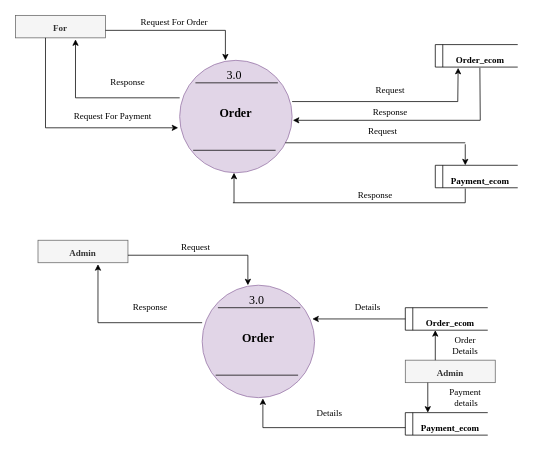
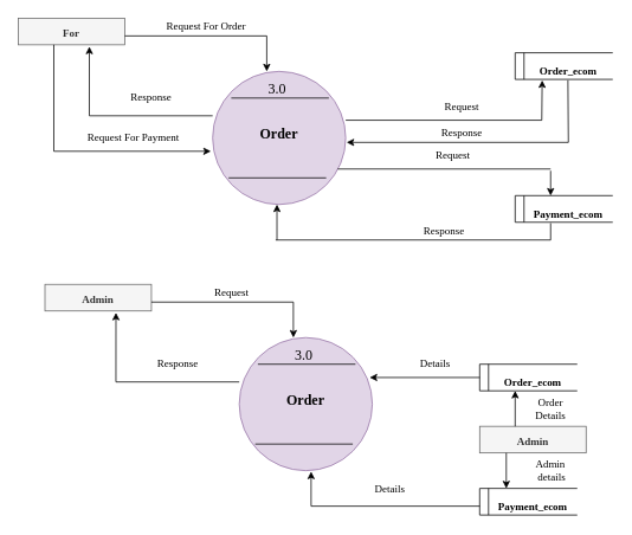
  <mxCell id="0" />
  <mxCell id="1" parent="0" />
  <mxCell id="2" value="" style="ellipse;whiteSpace=wrap;html=1;aspect=fixed;fontSize=16;fillColor=#e1d5e7;strokeColor=#9673a6;" parent="1" vertex="1"><mxGeometry x="239" y="80" width="150" height="150" as="geometry" /></mxCell>
  <mxCell id="3" value="" style="endArrow=none;html=1;fontSize=16;" parent="1" edge="1"><mxGeometry width="50" height="50" relative="1" as="geometry"><mxPoint x="260" y="110" as="sourcePoint" /><mxPoint x="370" y="110" as="targetPoint" /></mxGeometry></mxCell>
  <mxCell id="4" value="" style="endArrow=none;html=1;fontSize=16;" parent="1" edge="1"><mxGeometry width="50" height="50" relative="1" as="geometry"><mxPoint x="257" y="200" as="sourcePoint" /><mxPoint x="367" y="200" as="targetPoint" /></mxGeometry></mxCell>
  <mxCell id="5" value="&lt;font face=&quot;Lucida Console&quot;&gt;3.0&lt;/font&gt;" style="text;html=1;strokeColor=none;fillColor=none;align=center;verticalAlign=middle;whiteSpace=wrap;rounded=0;fontSize=16;" parent="1" vertex="1"><mxGeometry x="292" y="90" width="40" height="20" as="geometry" /></mxCell>
  <mxCell id="6" value="&lt;font face=&quot;Lucida Console&quot;&gt;&lt;b&gt;Order&lt;/b&gt;&lt;/font&gt;" style="text;html=1;strokeColor=none;fillColor=none;align=center;verticalAlign=middle;whiteSpace=wrap;rounded=0;fontSize=16;" parent="1" vertex="1"><mxGeometry x="259" y="140" width="110" height="20" as="geometry" /></mxCell>
  <mxCell id="7" value="&lt;b&gt;&lt;font style=&quot;font-size: 12px&quot;&gt;For&lt;/font&gt;&lt;/b&gt;" style="rounded=0;whiteSpace=wrap;html=1;fontFamily=Lucida Console;fontSize=16;fillColor=#f5f5f5;strokeColor=#666666;fontColor=#333333;" parent="1" vertex="1"><mxGeometry x="20" y="20" width="120" height="30" as="geometry" /></mxCell>
  <mxCell id="8" value="" style="endArrow=none;html=1;fontFamily=Lucida Console;fontSize=16;" parent="1" edge="1"><mxGeometry width="50" height="50" relative="1" as="geometry"><mxPoint x="140" y="40" as="sourcePoint" /><mxPoint x="300" y="40" as="targetPoint" /></mxGeometry></mxCell>
  <mxCell id="9" value="" style="endArrow=classic;html=1;fontFamily=Lucida Console;fontSize=16;" parent="1" edge="1"><mxGeometry width="50" height="50" relative="1" as="geometry"><mxPoint x="300" y="40" as="sourcePoint" /><mxPoint x="300" y="80" as="targetPoint" /></mxGeometry></mxCell>
  <mxCell id="10" value="" style="endArrow=none;html=1;fontFamily=Lucida Console;fontSize=16;" parent="1" edge="1"><mxGeometry width="50" height="50" relative="1" as="geometry"><mxPoint x="100" y="130" as="sourcePoint" /><mxPoint x="239" y="130" as="targetPoint" /></mxGeometry></mxCell>
  <mxCell id="11" value="" style="endArrow=classic;html=1;fontFamily=Lucida Console;fontSize=16;entryX=0.667;entryY=1.067;entryDx=0;entryDy=0;entryPerimeter=0;" parent="1" target="7" edge="1"><mxGeometry width="50" height="50" relative="1" as="geometry"><mxPoint x="100" y="130" as="sourcePoint" /><mxPoint x="150" y="80" as="targetPoint" /></mxGeometry></mxCell>
  <mxCell id="12" value="" style="endArrow=classic;html=1;fontFamily=Lucida Console;fontSize=16;entryX=-0.013;entryY=0.6;entryDx=0;entryDy=0;entryPerimeter=0;" parent="1" target="2" edge="1"><mxGeometry width="50" height="50" relative="1" as="geometry"><mxPoint x="60" y="170" as="sourcePoint" /><mxPoint x="110" y="125" as="targetPoint" /></mxGeometry></mxCell>
  <mxCell id="13" value="" style="endArrow=none;html=1;fontFamily=Lucida Console;fontSize=16;" parent="1" edge="1"><mxGeometry width="50" height="50" relative="1" as="geometry"><mxPoint x="60" y="170" as="sourcePoint" /><mxPoint x="60" y="50" as="targetPoint" /></mxGeometry></mxCell>
  <mxCell id="14" value="Request For Order" style="text;html=1;strokeColor=none;fillColor=none;align=center;verticalAlign=middle;whiteSpace=wrap;rounded=0;fontFamily=Lucida Console;fontSize=12;" parent="1" vertex="1"><mxGeometry x="132" y="20" width="200" height="20" as="geometry" /></mxCell>
  <mxCell id="15" value="Response" style="text;html=1;strokeColor=none;fillColor=none;align=center;verticalAlign=middle;whiteSpace=wrap;rounded=0;fontFamily=Lucida Console;fontSize=12;" parent="1" vertex="1"><mxGeometry x="150" y="100" width="40" height="20" as="geometry" /></mxCell>
  <mxCell id="16" value="Request For Payment" style="text;html=1;strokeColor=none;fillColor=none;align=center;verticalAlign=middle;whiteSpace=wrap;rounded=0;fontFamily=Lucida Console;fontSize=12;" parent="1" vertex="1"><mxGeometry x="50" y="145" width="200" height="20" as="geometry" /></mxCell>
  <mxCell id="17" value="" style="endArrow=none;html=1;fontFamily=Lucida Console;fontSize=12;" parent="1" edge="1"><mxGeometry width="50" height="50" relative="1" as="geometry"><mxPoint x="580" y="59" as="sourcePoint" /><mxPoint x="690" y="59" as="targetPoint" /></mxGeometry></mxCell>
  <mxCell id="18" value="" style="endArrow=none;html=1;fontFamily=Lucida Console;fontSize=12;" parent="1" edge="1"><mxGeometry width="50" height="50" relative="1" as="geometry"><mxPoint x="580" y="89" as="sourcePoint" /><mxPoint x="690" y="89" as="targetPoint" /></mxGeometry></mxCell>
  <mxCell id="19" value="" style="endArrow=none;html=1;fontFamily=Lucida Console;fontSize=12;" parent="1" edge="1"><mxGeometry width="50" height="50" relative="1" as="geometry"><mxPoint x="580" y="89" as="sourcePoint" /><mxPoint x="580" y="59" as="targetPoint" /></mxGeometry></mxCell>
  <mxCell id="20" value="" style="endArrow=none;html=1;fontFamily=Lucida Console;fontSize=12;" parent="1" edge="1"><mxGeometry width="50" height="50" relative="1" as="geometry"><mxPoint x="590" y="89" as="sourcePoint" /><mxPoint x="590" y="59" as="targetPoint" /></mxGeometry></mxCell>
  <mxCell id="21" value="&lt;b&gt;Order_ecom&lt;/b&gt;" style="text;html=1;strokeColor=none;fillColor=none;align=center;verticalAlign=middle;whiteSpace=wrap;rounded=0;fontFamily=Lucida Console;fontSize=12;" parent="1" vertex="1"><mxGeometry x="590" y="70" width="100" height="20" as="geometry" /></mxCell>
  <mxCell id="22" value="" style="endArrow=none;html=1;fontFamily=Lucida Console;fontSize=12;" parent="1" edge="1"><mxGeometry width="50" height="50" relative="1" as="geometry"><mxPoint x="580" y="220" as="sourcePoint" /><mxPoint x="690" y="220" as="targetPoint" /></mxGeometry></mxCell>
  <mxCell id="23" value="" style="endArrow=none;html=1;fontFamily=Lucida Console;fontSize=12;" parent="1" edge="1"><mxGeometry width="50" height="50" relative="1" as="geometry"><mxPoint x="580" y="250" as="sourcePoint" /><mxPoint x="690" y="250" as="targetPoint" /></mxGeometry></mxCell>
  <mxCell id="24" value="" style="endArrow=none;html=1;fontFamily=Lucida Console;fontSize=12;" parent="1" edge="1"><mxGeometry width="50" height="50" relative="1" as="geometry"><mxPoint x="580" y="250" as="sourcePoint" /><mxPoint x="580" y="220" as="targetPoint" /></mxGeometry></mxCell>
  <mxCell id="25" value="" style="endArrow=none;html=1;fontFamily=Lucida Console;fontSize=12;" parent="1" edge="1"><mxGeometry width="50" height="50" relative="1" as="geometry"><mxPoint x="590" y="250" as="sourcePoint" /><mxPoint x="590" y="220" as="targetPoint" /></mxGeometry></mxCell>
  <mxCell id="26" value="&lt;b&gt;Payment_ecom&lt;/b&gt;" style="text;html=1;strokeColor=none;fillColor=none;align=center;verticalAlign=middle;whiteSpace=wrap;rounded=0;fontFamily=Lucida Console;fontSize=12;" parent="1" vertex="1"><mxGeometry x="590" y="231" width="100" height="20" as="geometry" /></mxCell>
  <mxCell id="27" value="" style="endArrow=none;html=1;fontFamily=Lucida Console;fontSize=12;" parent="1" edge="1"><mxGeometry width="50" height="50" relative="1" as="geometry"><mxPoint x="389" y="135" as="sourcePoint" /><mxPoint x="610" y="135" as="targetPoint" /></mxGeometry></mxCell>
  <mxCell id="28" value="" style="endArrow=classic;html=1;fontFamily=Lucida Console;fontSize=12;" parent="1" edge="1"><mxGeometry width="50" height="50" relative="1" as="geometry"><mxPoint x="610" y="135" as="sourcePoint" /><mxPoint x="610.5" y="90" as="targetPoint" /></mxGeometry></mxCell>
  <mxCell id="29" value="" style="endArrow=none;html=1;fontFamily=Lucida Console;fontSize=12;" parent="1" edge="1"><mxGeometry width="50" height="50" relative="1" as="geometry"><mxPoint x="640" y="160" as="sourcePoint" /><mxPoint x="639.5" y="90" as="targetPoint" /></mxGeometry></mxCell>
  <mxCell id="30" value="" style="endArrow=classic;html=1;fontFamily=Lucida Console;fontSize=12;" parent="1" edge="1"><mxGeometry width="50" height="50" relative="1" as="geometry"><mxPoint x="640" y="160" as="sourcePoint" /><mxPoint x="390" y="160" as="targetPoint" /></mxGeometry></mxCell>
  <mxCell id="31" value="Request" style="text;html=1;strokeColor=none;fillColor=none;align=center;verticalAlign=middle;whiteSpace=wrap;rounded=0;fontFamily=Lucida Console;fontSize=12;" parent="1" vertex="1"><mxGeometry x="500" y="110" width="40" height="20" as="geometry" /></mxCell>
  <mxCell id="32" value="Response" style="text;html=1;strokeColor=none;fillColor=none;align=center;verticalAlign=middle;whiteSpace=wrap;rounded=0;fontFamily=Lucida Console;fontSize=12;" parent="1" vertex="1"><mxGeometry x="500" y="140" width="40" height="20" as="geometry" /></mxCell>
  <mxCell id="33" value="" style="endArrow=none;html=1;fontFamily=Lucida Console;fontSize=12;" parent="1" edge="1"><mxGeometry width="50" height="50" relative="1" as="geometry"><mxPoint x="380" y="190" as="sourcePoint" /><mxPoint x="620" y="190" as="targetPoint" /></mxGeometry></mxCell>
  <mxCell id="34" value="" style="endArrow=classic;html=1;fontFamily=Lucida Console;fontSize=12;" parent="1" edge="1"><mxGeometry width="50" height="50" relative="1" as="geometry"><mxPoint x="620" y="192" as="sourcePoint" /><mxPoint x="620" y="220" as="targetPoint" /></mxGeometry></mxCell>
  <mxCell id="35" value="" style="endArrow=none;html=1;fontFamily=Lucida Console;fontSize=12;" parent="1" edge="1"><mxGeometry width="50" height="50" relative="1" as="geometry"><mxPoint x="620" y="270" as="sourcePoint" /><mxPoint x="620" y="251" as="targetPoint" /></mxGeometry></mxCell>
  <mxCell id="36" value="" style="endArrow=none;html=1;fontFamily=Lucida Console;fontSize=12;" parent="1" edge="1"><mxGeometry width="50" height="50" relative="1" as="geometry"><mxPoint x="310" y="270" as="sourcePoint" /><mxPoint x="620" y="270" as="targetPoint" /></mxGeometry></mxCell>
  <mxCell id="37" value="" style="endArrow=classic;html=1;fontFamily=Lucida Console;fontSize=12;" parent="1" edge="1"><mxGeometry width="50" height="50" relative="1" as="geometry"><mxPoint x="311.5" y="270" as="sourcePoint" /><mxPoint x="311.5" y="230" as="targetPoint" /></mxGeometry></mxCell>
  <mxCell id="38" value="Request" style="text;html=1;strokeColor=none;fillColor=none;align=center;verticalAlign=middle;whiteSpace=wrap;rounded=0;fontFamily=Lucida Console;fontSize=12;" parent="1" vertex="1"><mxGeometry x="490" y="165" width="40" height="20" as="geometry" /></mxCell>
  <mxCell id="39" value="Response" style="text;html=1;strokeColor=none;fillColor=none;align=center;verticalAlign=middle;whiteSpace=wrap;rounded=0;fontFamily=Lucida Console;fontSize=12;" parent="1" vertex="1"><mxGeometry x="480" y="250" width="40" height="20" as="geometry" /></mxCell>
  <mxCell id="40" value="" style="ellipse;whiteSpace=wrap;html=1;aspect=fixed;fontSize=16;fillColor=#e1d5e7;strokeColor=#9673a6;" parent="1" vertex="1"><mxGeometry x="269" y="380" width="150" height="150" as="geometry" /></mxCell>
  <mxCell id="41" value="" style="endArrow=none;html=1;fontSize=16;" parent="1" edge="1"><mxGeometry width="50" height="50" relative="1" as="geometry"><mxPoint x="290" y="410" as="sourcePoint" /><mxPoint x="400" y="410" as="targetPoint" /></mxGeometry></mxCell>
  <mxCell id="42" value="" style="endArrow=none;html=1;fontSize=16;" parent="1" edge="1"><mxGeometry width="50" height="50" relative="1" as="geometry"><mxPoint x="287" y="500" as="sourcePoint" /><mxPoint x="397" y="500" as="targetPoint" /></mxGeometry></mxCell>
  <mxCell id="43" value="&lt;font face=&quot;Lucida Console&quot;&gt;3.0&lt;/font&gt;" style="text;html=1;strokeColor=none;fillColor=none;align=center;verticalAlign=middle;whiteSpace=wrap;rounded=0;fontSize=16;" parent="1" vertex="1"><mxGeometry x="322" y="390" width="40" height="20" as="geometry" /></mxCell>
  <mxCell id="44" value="&lt;font face=&quot;Lucida Console&quot;&gt;&lt;b&gt;Order&lt;/b&gt;&lt;/font&gt;" style="text;html=1;strokeColor=none;fillColor=none;align=center;verticalAlign=middle;whiteSpace=wrap;rounded=0;fontSize=16;" parent="1" vertex="1"><mxGeometry x="289" y="440" width="110" height="20" as="geometry" /></mxCell>
  <mxCell id="45" value="&lt;b&gt;&lt;font style=&quot;font-size: 12px&quot;&gt;Admin&lt;/font&gt;&lt;/b&gt;" style="rounded=0;whiteSpace=wrap;html=1;fontFamily=Lucida Console;fontSize=16;fillColor=#f5f5f5;strokeColor=#666666;fontColor=#333333;" parent="1" vertex="1"><mxGeometry x="50" y="320" width="120" height="30" as="geometry" /></mxCell>
  <mxCell id="46" value="" style="endArrow=none;html=1;fontFamily=Lucida Console;fontSize=16;" parent="1" edge="1"><mxGeometry width="50" height="50" relative="1" as="geometry"><mxPoint x="170" y="340" as="sourcePoint" /><mxPoint x="330" y="340" as="targetPoint" /></mxGeometry></mxCell>
  <mxCell id="47" value="" style="endArrow=classic;html=1;fontFamily=Lucida Console;fontSize=16;" parent="1" edge="1"><mxGeometry width="50" height="50" relative="1" as="geometry"><mxPoint x="330" y="340" as="sourcePoint" /><mxPoint x="330" y="380" as="targetPoint" /></mxGeometry></mxCell>
  <mxCell id="48" value="" style="endArrow=none;html=1;fontFamily=Lucida Console;fontSize=16;" parent="1" edge="1"><mxGeometry width="50" height="50" relative="1" as="geometry"><mxPoint x="130" y="430" as="sourcePoint" /><mxPoint x="269" y="430" as="targetPoint" /></mxGeometry></mxCell>
  <mxCell id="49" value="" style="endArrow=classic;html=1;fontFamily=Lucida Console;fontSize=16;entryX=0.667;entryY=1.067;entryDx=0;entryDy=0;entryPerimeter=0;" parent="1" target="45" edge="1"><mxGeometry width="50" height="50" relative="1" as="geometry"><mxPoint x="130" y="430" as="sourcePoint" /><mxPoint x="180" y="380" as="targetPoint" /></mxGeometry></mxCell>
  <mxCell id="50" value="Request&amp;nbsp;" style="text;html=1;strokeColor=none;fillColor=none;align=center;verticalAlign=middle;whiteSpace=wrap;rounded=0;fontFamily=Lucida Console;fontSize=12;" parent="1" vertex="1"><mxGeometry x="162" y="320" width="200" height="20" as="geometry" /></mxCell>
  <mxCell id="51" value="Response" style="text;html=1;strokeColor=none;fillColor=none;align=center;verticalAlign=middle;whiteSpace=wrap;rounded=0;fontFamily=Lucida Console;fontSize=12;" parent="1" vertex="1"><mxGeometry x="180" y="400" width="40" height="20" as="geometry" /></mxCell>
  <mxCell id="52" value="" style="endArrow=none;html=1;fontFamily=Lucida Console;fontSize=12;" parent="1" edge="1"><mxGeometry width="50" height="50" relative="1" as="geometry"><mxPoint x="540" y="410" as="sourcePoint" /><mxPoint x="650" y="410" as="targetPoint" /></mxGeometry></mxCell>
  <mxCell id="53" value="" style="endArrow=none;html=1;fontFamily=Lucida Console;fontSize=12;" parent="1" edge="1"><mxGeometry width="50" height="50" relative="1" as="geometry"><mxPoint x="540" y="440" as="sourcePoint" /><mxPoint x="650" y="440" as="targetPoint" /></mxGeometry></mxCell>
  <mxCell id="54" value="" style="endArrow=none;html=1;fontFamily=Lucida Console;fontSize=12;" parent="1" edge="1"><mxGeometry width="50" height="50" relative="1" as="geometry"><mxPoint x="540" y="440" as="sourcePoint" /><mxPoint x="540" y="410" as="targetPoint" /></mxGeometry></mxCell>
  <mxCell id="55" value="" style="endArrow=none;html=1;fontFamily=Lucida Console;fontSize=12;" parent="1" edge="1"><mxGeometry width="50" height="50" relative="1" as="geometry"><mxPoint x="550" y="440" as="sourcePoint" /><mxPoint x="550" y="410" as="targetPoint" /></mxGeometry></mxCell>
  <mxCell id="56" value="&lt;b&gt;Order_ecom&lt;/b&gt;" style="text;html=1;strokeColor=none;fillColor=none;align=center;verticalAlign=middle;whiteSpace=wrap;rounded=0;fontFamily=Lucida Console;fontSize=12;" parent="1" vertex="1"><mxGeometry x="550" y="421" width="100" height="20" as="geometry" /></mxCell>
  <mxCell id="57" value="" style="endArrow=none;html=1;fontFamily=Lucida Console;fontSize=12;" parent="1" edge="1"><mxGeometry width="50" height="50" relative="1" as="geometry"><mxPoint x="540" y="550" as="sourcePoint" /><mxPoint x="650" y="550" as="targetPoint" /></mxGeometry></mxCell>
  <mxCell id="58" value="" style="endArrow=none;html=1;fontFamily=Lucida Console;fontSize=12;" parent="1" edge="1"><mxGeometry width="50" height="50" relative="1" as="geometry"><mxPoint x="540" y="580" as="sourcePoint" /><mxPoint x="650" y="580" as="targetPoint" /></mxGeometry></mxCell>
  <mxCell id="59" value="" style="endArrow=none;html=1;fontFamily=Lucida Console;fontSize=12;" parent="1" edge="1"><mxGeometry width="50" height="50" relative="1" as="geometry"><mxPoint x="540" y="580" as="sourcePoint" /><mxPoint x="540" y="550" as="targetPoint" /></mxGeometry></mxCell>
  <mxCell id="60" value="" style="endArrow=none;html=1;fontFamily=Lucida Console;fontSize=12;" parent="1" edge="1"><mxGeometry width="50" height="50" relative="1" as="geometry"><mxPoint x="550" y="580" as="sourcePoint" /><mxPoint x="550" y="550" as="targetPoint" /></mxGeometry></mxCell>
  <mxCell id="61" value="&lt;b&gt;Payment_ecom&lt;/b&gt;" style="text;html=1;strokeColor=none;fillColor=none;align=center;verticalAlign=middle;whiteSpace=wrap;rounded=0;fontFamily=Lucida Console;fontSize=12;" parent="1" vertex="1"><mxGeometry x="550" y="561" width="100" height="20" as="geometry" /></mxCell>
  <mxCell id="62" value="&lt;b&gt;&lt;font style=&quot;font-size: 12px&quot;&gt;Admin&lt;/font&gt;&lt;/b&gt;" style="rounded=0;whiteSpace=wrap;html=1;fontFamily=Lucida Console;fontSize=16;fillColor=#f5f5f5;strokeColor=#666666;fontColor=#333333;" parent="1" vertex="1"><mxGeometry x="540" y="480" width="120" height="30" as="geometry" /></mxCell>
  <mxCell id="63" value="Order Details" style="text;html=1;strokeColor=none;fillColor=none;align=center;verticalAlign=middle;whiteSpace=wrap;rounded=0;fontFamily=Lucida Console;fontSize=12;" parent="1" vertex="1"><mxGeometry x="600" y="450" width="40" height="20" as="geometry" /></mxCell>
- <mxCell id="64" value="Payment&lt;br&gt;&amp;nbsp;details" style="text;html=1;strokeColor=none;fillColor=none;align=center;verticalAlign=middle;whiteSpace=wrap;rounded=0;fontFamily=Lucida Console;fontSize=12;" parent="1" vertex="1"><mxGeometry x="600" y="520" width="40" height="20" as="geometry" /></mxCell>
+ <mxCell id="64" value="Admin&lt;br&gt;&amp;nbsp;details" style="text;html=1;strokeColor=none;fillColor=none;align=center;verticalAlign=middle;whiteSpace=wrap;rounded=0;fontFamily=Lucida Console;fontSize=12;" parent="1" vertex="1"><mxGeometry x="600" y="520" width="40" height="20" as="geometry" /></mxCell>
  <mxCell id="65" value="" style="endArrow=classic;html=1;fontFamily=Lucida Console;fontSize=12;" parent="1" edge="1"><mxGeometry width="50" height="50" relative="1" as="geometry"><mxPoint x="580" y="480" as="sourcePoint" /><mxPoint x="580" y="440" as="targetPoint" /></mxGeometry></mxCell>
  <mxCell id="66" value="" style="endArrow=classic;html=1;fontFamily=Lucida Console;fontSize=12;" parent="1" edge="1"><mxGeometry width="50" height="50" relative="1" as="geometry"><mxPoint x="570" y="510" as="sourcePoint" /><mxPoint x="570" y="550" as="targetPoint" /></mxGeometry></mxCell>
  <mxCell id="67" value="" style="endArrow=classic;html=1;fontFamily=Lucida Console;fontSize=12;entryX=0.98;entryY=0.3;entryDx=0;entryDy=0;entryPerimeter=0;" parent="1" target="40" edge="1"><mxGeometry width="50" height="50" relative="1" as="geometry"><mxPoint x="540" y="425" as="sourcePoint" /><mxPoint x="590" y="375" as="targetPoint" /></mxGeometry></mxCell>
  <mxCell id="68" value="" style="endArrow=none;html=1;fontFamily=Lucida Console;fontSize=12;" parent="1" edge="1"><mxGeometry width="50" height="50" relative="1" as="geometry"><mxPoint x="350" y="570" as="sourcePoint" /><mxPoint x="540" y="570" as="targetPoint" /></mxGeometry></mxCell>
  <mxCell id="69" value="" style="endArrow=classic;html=1;fontFamily=Lucida Console;fontSize=12;" parent="1" edge="1"><mxGeometry width="50" height="50" relative="1" as="geometry"><mxPoint x="350" y="570" as="sourcePoint" /><mxPoint x="350" y="531" as="targetPoint" /></mxGeometry></mxCell>
  <mxCell id="70" value="Details" style="text;html=1;strokeColor=none;fillColor=none;align=center;verticalAlign=middle;whiteSpace=wrap;rounded=0;fontFamily=Lucida Console;fontSize=12;" parent="1" vertex="1"><mxGeometry x="419" y="541" width="40" height="20" as="geometry" /></mxCell>
  <mxCell id="71" value="Details" style="text;html=1;strokeColor=none;fillColor=none;align=center;verticalAlign=middle;whiteSpace=wrap;rounded=0;fontFamily=Lucida Console;fontSize=12;" parent="1" vertex="1"><mxGeometry x="470" y="400" width="40" height="20" as="geometry" /></mxCell>
